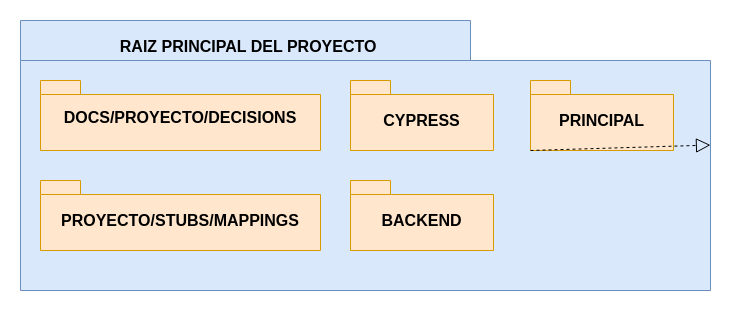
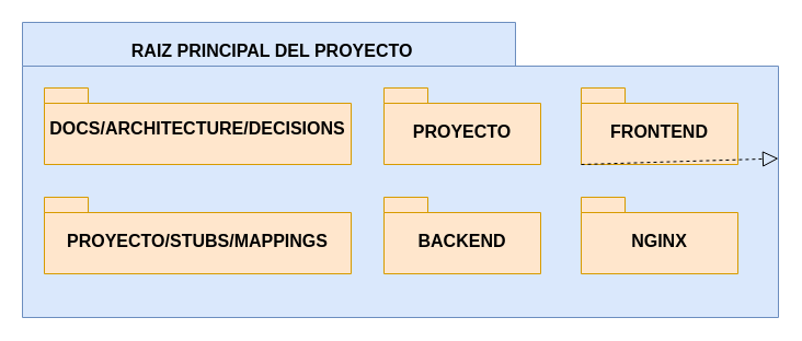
  <mxCell id="0" />
  <mxCell id="1" parent="0" />
  <mxCell id="2" value="&amp;nbsp; &amp;nbsp; &amp;nbsp; &amp;nbsp; &amp;nbsp; &amp;nbsp; &amp;nbsp; &amp;nbsp; &amp;nbsp; &amp;nbsp; &amp;nbsp; RAIZ PRINCIPAL DEL PROYECTO" style="shape=folder;fontStyle=1;spacingTop=10;tabWidth=450;tabHeight=40;tabPosition=left;html=1;whiteSpace=wrap;fillColor=#dae8fc;strokeColor=#6c8ebf;verticalAlign=top;align=left;fontSize=16;" vertex="1" parent="1"><mxGeometry x="20" y="20" width="690" height="270" as="geometry" /></mxCell>
  <mxCell id="3" value="&lt;span id=&quot;docs-internal-guid-bf31eb83-7fff-66d8-4a39-cdeafa06d319&quot;&gt;&lt;span style=&quot;font-family: Arial, sans-serif; font-variant-numeric: normal; font-variant-east-asian: normal; font-variant-alternates: normal; font-variant-position: normal; font-variant-emoji: normal; text-decoration-skip-ink: none; vertical-align: baseline; white-space-collapse: preserve;&quot;&gt;PROYECTO/STUBS/MAPPINGS&lt;/span&gt;&lt;/span&gt;" style="shape=folder;fontStyle=1;spacingTop=10;tabWidth=40;tabHeight=14;tabPosition=left;html=1;whiteSpace=wrap;verticalAlign=middle;fillColor=#ffe6cc;strokeColor=#d79b00;labelBackgroundColor=none;fontColor=#000000;fontSize=16;" vertex="1" parent="1"><mxGeometry x="40" y="180" width="280" height="70" as="geometry" /></mxCell>
- <mxCell id="5" value="PRINCIPAL" style="shape=folder;fontStyle=1;spacingTop=10;tabWidth=40;tabHeight=14;tabPosition=left;html=1;whiteSpace=wrap;verticalAlign=middle;fillColor=#ffe6cc;strokeColor=#d79b00;fontSize=16;" vertex="1" parent="1"><mxGeometry x="530" y="80" width="143" height="70" as="geometry" /></mxCell>
- <mxCell id="6" value="CYPRESS" style="shape=folder;fontStyle=1;spacingTop=10;tabWidth=40;tabHeight=14;tabPosition=left;html=1;whiteSpace=wrap;verticalAlign=middle;fillColor=#ffe6cc;strokeColor=#d79b00;align=center;fontSize=16;" vertex="1" parent="1"><mxGeometry x="350" y="80" width="143" height="70" as="geometry" /></mxCell>
+ <mxCell id="4" value="NGINX" style="shape=folder;fontStyle=1;spacingTop=10;tabWidth=40;tabHeight=14;tabPosition=left;html=1;whiteSpace=wrap;verticalAlign=middle;fillColor=#ffe6cc;strokeColor=#d79b00;fontSize=16;" vertex="1" parent="1"><mxGeometry x="530" y="180" width="143" height="70" as="geometry" /></mxCell>
+ <mxCell id="5" value="FRONTEND" style="shape=folder;fontStyle=1;spacingTop=10;tabWidth=40;tabHeight=14;tabPosition=left;html=1;whiteSpace=wrap;verticalAlign=middle;fillColor=#ffe6cc;strokeColor=#d79b00;fontSize=16;" vertex="1" parent="1"><mxGeometry x="530" y="80" width="143" height="70" as="geometry" /></mxCell>
+ <mxCell id="6" value="PROYECTO" style="shape=folder;fontStyle=1;spacingTop=10;tabWidth=40;tabHeight=14;tabPosition=left;html=1;whiteSpace=wrap;verticalAlign=middle;fillColor=#ffe6cc;strokeColor=#d79b00;align=center;fontSize=16;" vertex="1" parent="1"><mxGeometry x="350" y="80" width="143" height="70" as="geometry" /></mxCell>
  <mxCell id="7" value="BACKEND" style="shape=folder;fontStyle=1;spacingTop=10;tabWidth=40;tabHeight=14;tabPosition=left;html=1;whiteSpace=wrap;verticalAlign=middle;fillColor=#ffe6cc;strokeColor=#d79b00;fontSize=16;" vertex="1" parent="1"><mxGeometry x="350" y="180" width="143" height="70" as="geometry" /></mxCell>
- <mxCell id="8" value="&lt;span id=&quot;docs-internal-guid-c4f8f5a2-7fff-a26a-38e5-7b9e291a62f5&quot;&gt;&lt;p dir=&quot;ltr&quot; style=&quot;line-height:1.38;margin-top:0pt;margin-bottom:0pt;&quot;&gt;&lt;span style=&quot;font-family: Arial, sans-serif; font-variant-numeric: normal; font-variant-east-asian: normal; font-variant-alternates: normal; font-variant-position: normal; font-variant-emoji: normal; vertical-align: baseline; white-space-collapse: preserve;&quot;&gt;DOCS/PROYECTO/DECISIONS&lt;/span&gt;&lt;/p&gt;&lt;div&gt;&lt;span style=&quot;font-family: Arial, sans-serif; font-variant-numeric: normal; font-variant-east-asian: normal; font-variant-alternates: normal; font-variant-position: normal; font-variant-emoji: normal; vertical-align: baseline; white-space-collapse: preserve;&quot;&gt;&lt;br&gt;&lt;/span&gt;&lt;/div&gt;&lt;/span&gt;" style="shape=folder;fontStyle=1;spacingTop=10;tabWidth=40;tabHeight=14;tabPosition=left;html=1;whiteSpace=wrap;verticalAlign=bottom;fillColor=#ffe6cc;strokeColor=#d79b00;fontColor=#000000;labelBackgroundColor=none;fontSize=16;" vertex="1" parent="1"><mxGeometry x="40" y="80" width="280" height="70" as="geometry" /></mxCell>
+ <mxCell id="8" value="&lt;span id=&quot;docs-internal-guid-c4f8f5a2-7fff-a26a-38e5-7b9e291a62f5&quot;&gt;&lt;p dir=&quot;ltr&quot; style=&quot;line-height:1.38;margin-top:0pt;margin-bottom:0pt;&quot;&gt;&lt;span style=&quot;font-family: Arial, sans-serif; font-variant-numeric: normal; font-variant-east-asian: normal; font-variant-alternates: normal; font-variant-position: normal; font-variant-emoji: normal; vertical-align: baseline; white-space-collapse: preserve;&quot;&gt;DOCS/ARCHITECTURE/DECISIONS&lt;/span&gt;&lt;/p&gt;&lt;div&gt;&lt;span style=&quot;font-family: Arial, sans-serif; font-variant-numeric: normal; font-variant-east-asian: normal; font-variant-alternates: normal; font-variant-position: normal; font-variant-emoji: normal; vertical-align: baseline; white-space-collapse: preserve;&quot;&gt;&lt;br&gt;&lt;/span&gt;&lt;/div&gt;&lt;/span&gt;" style="shape=folder;fontStyle=1;spacingTop=10;tabWidth=40;tabHeight=14;tabPosition=left;html=1;whiteSpace=wrap;verticalAlign=bottom;fillColor=#ffe6cc;strokeColor=#d79b00;fontColor=#000000;labelBackgroundColor=none;fontSize=16;" vertex="1" parent="1"><mxGeometry x="40" y="80" width="280" height="70" as="geometry" /></mxCell>
  <mxCell id="9" style="edgeStyle=orthogonalEdgeStyle;rounded=0;orthogonalLoop=1;jettySize=auto;html=1;exitX=1;exitY=0.5;exitDx=0;exitDy=0;" edge="1" parent="1"><mxGeometry relative="1" as="geometry"><mxPoint x="411" y="41" as="sourcePoint" /><mxPoint x="411" y="41" as="targetPoint" /></mxGeometry></mxCell>
  <mxCell id="10" value="" style="endArrow=block;dashed=1;endFill=0;endSize=12;html=1;rounded=0;exitX=0;exitY=0;exitDx=0;exitDy=70;exitPerimeter=0;" edge="1" parent="1" source="5" target="2"><mxGeometry width="160" relative="1" as="geometry"><mxPoint x="400" y="230" as="sourcePoint" /><mxPoint x="560" y="230" as="targetPoint" /></mxGeometry></mxCell>
